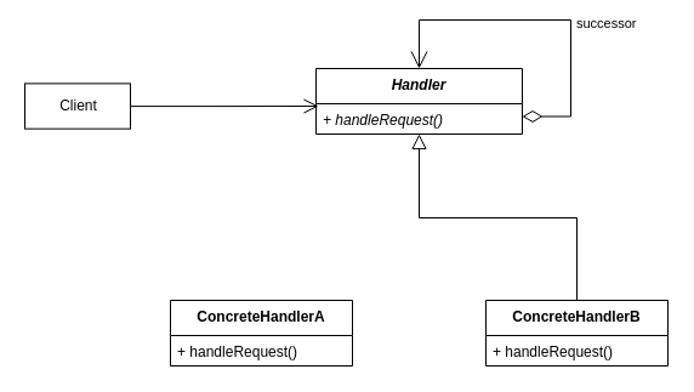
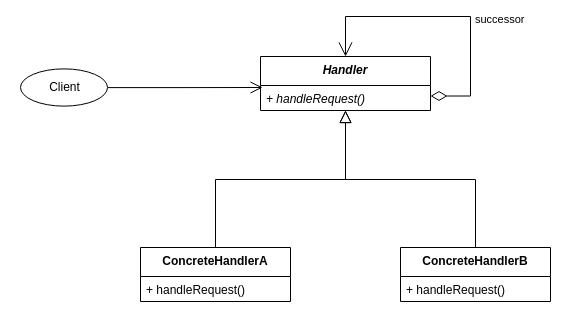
  <mxCell id="0" />
  <mxCell id="1" parent="0" />
  <mxCell id="2" value="ConcreteHandlerA" style="swimlane;fontStyle=1;align=center;verticalAlign=top;childLayout=stackLayout;horizontal=1;startSize=29;horizontalStack=0;resizeParent=1;resizeParentMax=0;resizeLast=0;collapsible=1;marginBottom=0;" parent="1" vertex="1"><mxGeometry x="140" y="211" width="150" height="54" as="geometry" /></mxCell>
  <mxCell id="3" value="+ handleRequest()" style="text;strokeColor=none;fillColor=none;align=left;verticalAlign=top;spacingLeft=4;spacingRight=4;overflow=hidden;rotatable=0;points=[[0,0.5],[1,0.5]];portConstraint=eastwest;fontStyle=0" parent="2" vertex="1"><mxGeometry y="29" width="150" height="25" as="geometry" /></mxCell>
+ <mxCell id="4" value="" style="endArrow=block;endSize=10;endFill=0;shadow=0;strokeWidth=1;rounded=0;edgeStyle=elbowEdgeStyle;elbow=vertical;labelBackgroundColor=none;fontColor=default;exitX=0.5;exitY=0;exitDx=0;exitDy=0;entryX=0.5;entryY=1;entryDx=0;entryDy=0;" parent="1" source="2" target="8" edge="1"><mxGeometry width="160" relative="1" as="geometry"><mxPoint x="170" y="181" as="sourcePoint" /><mxPoint x="292.5" y="121" as="targetPoint" /></mxGeometry></mxCell>
  <mxCell id="5" style="edgeStyle=orthogonalEdgeStyle;rounded=0;orthogonalLoop=1;jettySize=auto;html=1;endArrow=open;endFill=0;endSize=10;entryX=0.012;entryY=0.08;entryDx=0;entryDy=0;entryPerimeter=0;" parent="1" source="6" target="10" edge="1"><mxGeometry relative="1" as="geometry"><mxPoint x="220" y="88.005" as="targetPoint" /></mxGeometry></mxCell>
- <mxCell id="6" value="Client" style="html=1;" parent="1" vertex="1"><mxGeometry x="20" y="32.38" width="87" height="37.25" as="geometry" /></mxCell>
+ <mxCell id="6" value="Client" style="ellipse;html=1;" parent="1" vertex="1"><mxGeometry x="20" y="32.38" width="87" height="37.25" as="geometry" /></mxCell>
  <mxCell id="7" value="" style="endArrow=block;endSize=10;endFill=0;shadow=0;strokeWidth=1;rounded=0;edgeStyle=elbowEdgeStyle;elbow=vertical;labelBackgroundColor=none;fontColor=default;entryX=0.5;entryY=1;entryDx=0;entryDy=0;" parent="1" target="8" edge="1"><mxGeometry width="160" relative="1" as="geometry"><mxPoint x="475" y="211" as="sourcePoint" /><mxPoint x="292.5" y="121" as="targetPoint" /></mxGeometry></mxCell>
  <mxCell id="8" value="Handler" style="swimlane;fontStyle=3;align=center;verticalAlign=top;childLayout=stackLayout;horizontal=1;startSize=29;horizontalStack=0;resizeParent=1;resizeParentMax=0;resizeLast=0;collapsible=1;marginBottom=0;" parent="1" vertex="1"><mxGeometry x="260" y="20" width="170" height="54" as="geometry" /></mxCell>
  <mxCell id="9" value="successor" style="endArrow=open;html=1;endSize=12;startArrow=diamondThin;startSize=14;startFill=0;edgeStyle=orthogonalEdgeStyle;align=left;verticalAlign=bottom;rounded=0;entryX=0.5;entryY=0;entryDx=0;entryDy=0;exitX=1;exitY=0.5;exitDx=0;exitDy=0;" parent="8" target="8" edge="1"><mxGeometry x="-0.238" y="-3" relative="1" as="geometry"><mxPoint x="170" y="39.5" as="sourcePoint" /><mxPoint x="-60" y="214" as="targetPoint" /><mxPoint as="offset" /><Array as="points"><mxPoint x="210" y="40" /><mxPoint x="210" y="-40" /><mxPoint x="85" y="-40" /></Array></mxGeometry></mxCell>
  <mxCell id="10" value="+ handleRequest()" style="text;strokeColor=none;fillColor=none;align=left;verticalAlign=top;spacingLeft=4;spacingRight=4;overflow=hidden;rotatable=0;points=[[0,0.5],[1,0.5]];portConstraint=eastwest;fontStyle=2" parent="8" vertex="1"><mxGeometry y="29" width="170" height="25" as="geometry" /></mxCell>
  <mxCell id="11" value="ConcreteHandlerB" style="swimlane;fontStyle=1;align=center;verticalAlign=top;childLayout=stackLayout;horizontal=1;startSize=29;horizontalStack=0;resizeParent=1;resizeParentMax=0;resizeLast=0;collapsible=1;marginBottom=0;" parent="1" vertex="1"><mxGeometry x="400" y="211" width="150" height="54" as="geometry" /></mxCell>
  <mxCell id="12" value="+ handleRequest()" style="text;strokeColor=none;fillColor=none;align=left;verticalAlign=top;spacingLeft=4;spacingRight=4;overflow=hidden;rotatable=0;points=[[0,0.5],[1,0.5]];portConstraint=eastwest;fontStyle=0" parent="11" vertex="1"><mxGeometry y="29" width="150" height="25" as="geometry" /></mxCell>
